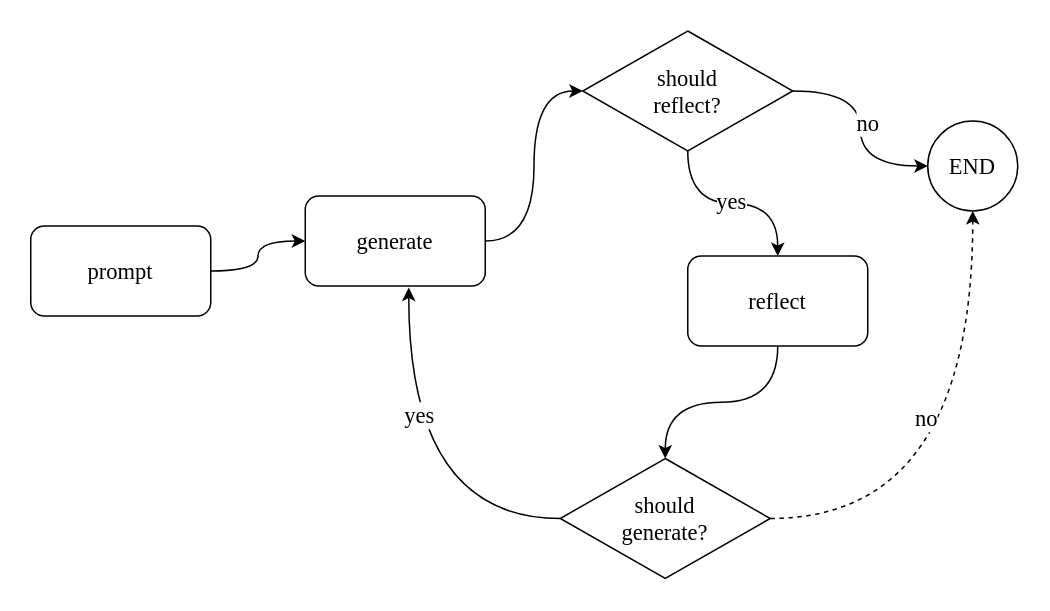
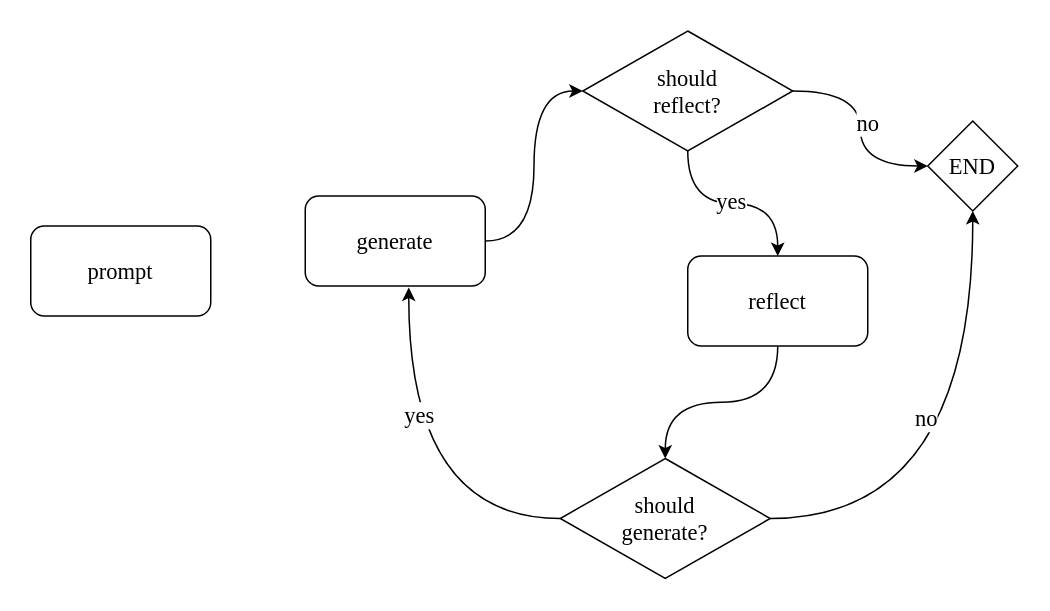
  <mxCell id="0" />
  <mxCell id="1" parent="0" />
  <mxCell id="2" style="edgeStyle=orthogonalEdgeStyle;rounded=0;orthogonalLoop=1;jettySize=auto;html=1;entryX=0;entryY=0.5;entryDx=0;entryDy=0;curved=1;fontFamily=Comic Sans MS;fontSize=15;" edge="1" parent="1" source="3" target="11"><mxGeometry relative="1" as="geometry" /></mxCell>
  <mxCell id="3" value="generate" style="rounded=1;whiteSpace=wrap;html=1;fontFamily=Comic Sans MS;fontSize=15;" vertex="1" parent="1"><mxGeometry x="203" y="130" width="120" height="60" as="geometry" /></mxCell>
  <mxCell id="4" style="edgeStyle=orthogonalEdgeStyle;rounded=0;orthogonalLoop=1;jettySize=auto;html=1;entryX=0.5;entryY=0;entryDx=0;entryDy=0;curved=1;fontFamily=Comic Sans MS;fontSize=15;" edge="1" parent="1" source="5" target="16"><mxGeometry relative="1" as="geometry" /></mxCell>
  <mxCell id="5" value="reflect" style="rounded=1;whiteSpace=wrap;html=1;fontFamily=Comic Sans MS;fontSize=15;" vertex="1" parent="1"><mxGeometry x="458" y="170" width="120" height="60" as="geometry" /></mxCell>
- <mxCell id="6" value="END" style="ellipse;whiteSpace=wrap;html=1;aspect=fixed;fontFamily=Comic Sans MS;fontSize=15;" vertex="1" parent="1"><mxGeometry x="618" y="80" width="60" height="60" as="geometry" /></mxCell>
+ <mxCell id="6" value="END" style="rhombus;whiteSpace=wrap;html=1;aspect=fixed;fontFamily=Comic Sans MS;fontSize=15;" vertex="1" parent="1"><mxGeometry x="618" y="80" width="60" height="60" as="geometry" /></mxCell>
  <mxCell id="7" style="edgeStyle=orthogonalEdgeStyle;rounded=0;orthogonalLoop=1;jettySize=auto;html=1;entryX=0;entryY=0.5;entryDx=0;entryDy=0;curved=1;fontFamily=Comic Sans MS;fontSize=15;" edge="1" parent="1" source="11" target="6"><mxGeometry relative="1" as="geometry" /></mxCell>
  <mxCell id="8" value="no" style="edgeLabel;html=1;align=center;verticalAlign=middle;resizable=0;points=[];fontFamily=Comic Sans MS;fontSize=15;" vertex="1" connectable="0" parent="7"><mxGeometry x="-0.071" y="4" relative="1" as="geometry"><mxPoint as="offset" /></mxGeometry></mxCell>
  <mxCell id="9" style="edgeStyle=orthogonalEdgeStyle;rounded=0;orthogonalLoop=1;jettySize=auto;html=1;curved=1;fontFamily=Comic Sans MS;fontSize=15;" edge="1" parent="1" source="11" target="5"><mxGeometry relative="1" as="geometry" /></mxCell>
  <mxCell id="10" value="yes" style="edgeLabel;html=1;align=center;verticalAlign=middle;resizable=0;points=[];fontFamily=Comic Sans MS;fontSize=15;" vertex="1" connectable="0" parent="9"><mxGeometry x="-0.031" y="3" relative="1" as="geometry"><mxPoint as="offset" /></mxGeometry></mxCell>
  <mxCell id="11" value="should &lt;br style=&quot;font-size: 15px;&quot;&gt;reflect?" style="rhombus;whiteSpace=wrap;html=1;fontFamily=Comic Sans MS;fontSize=15;" vertex="1" parent="1"><mxGeometry x="388" y="20" width="140" height="80" as="geometry" /></mxCell>
  <mxCell id="12" style="edgeStyle=orthogonalEdgeStyle;rounded=0;orthogonalLoop=1;jettySize=auto;html=1;exitX=0;exitY=0.5;exitDx=0;exitDy=0;entryX=0.575;entryY=1.017;entryDx=0;entryDy=0;entryPerimeter=0;curved=1;fontFamily=Comic Sans MS;fontSize=15;" edge="1" parent="1" source="16" target="3"><mxGeometry relative="1" as="geometry" /></mxCell>
  <mxCell id="13" value="yes" style="edgeLabel;html=1;align=center;verticalAlign=middle;resizable=0;points=[];fontFamily=Comic Sans MS;fontSize=15;" vertex="1" connectable="0" parent="12"><mxGeometry x="0.345" y="-6" relative="1" as="geometry"><mxPoint as="offset" /></mxGeometry></mxCell>
- <mxCell id="14" style="edgeStyle=orthogonalEdgeStyle;rounded=0;orthogonalLoop=1;jettySize=auto;html=1;exitX=1;exitY=0.5;exitDx=0;exitDy=0;entryX=0.5;entryY=1;entryDx=0;entryDy=0;curved=1;fontFamily=Comic Sans MS;fontSize=15;dashed=1;" edge="1" parent="1" source="16" target="6"><mxGeometry relative="1" as="geometry" /></mxCell>
+ <mxCell id="14" style="edgeStyle=orthogonalEdgeStyle;rounded=0;orthogonalLoop=1;jettySize=auto;html=1;exitX=1;exitY=0.5;exitDx=0;exitDy=0;entryX=0.5;entryY=1;entryDx=0;entryDy=0;curved=1;fontFamily=Comic Sans MS;fontSize=15;" edge="1" parent="1" source="16" target="6"><mxGeometry relative="1" as="geometry" /></mxCell>
  <mxCell id="15" value="no" style="edgeLabel;html=1;align=center;verticalAlign=middle;resizable=0;points=[];fontFamily=Comic Sans MS;fontSize=15;" vertex="1" connectable="0" parent="14"><mxGeometry x="0.195" y="32" relative="1" as="geometry"><mxPoint as="offset" /></mxGeometry></mxCell>
  <mxCell id="16" value="should &lt;br style=&quot;font-size: 15px;&quot;&gt;generate?" style="rhombus;whiteSpace=wrap;html=1;fontFamily=Comic Sans MS;fontSize=15;" vertex="1" parent="1"><mxGeometry x="373" y="305" width="140" height="80" as="geometry" /></mxCell>
- <mxCell id="17" style="edgeStyle=orthogonalEdgeStyle;rounded=0;orthogonalLoop=1;jettySize=auto;html=1;entryX=0;entryY=0.5;entryDx=0;entryDy=0;curved=1;fontFamily=Comic Sans MS;fontSize=15;" edge="1" parent="1" source="18" target="3"><mxGeometry relative="1" as="geometry" /></mxCell>
  <mxCell id="18" value="prompt" style="rounded=1;whiteSpace=wrap;html=1;fontFamily=Comic Sans MS;fontSize=15;" vertex="1" parent="1"><mxGeometry x="20" y="150" width="120" height="60" as="geometry" /></mxCell>
